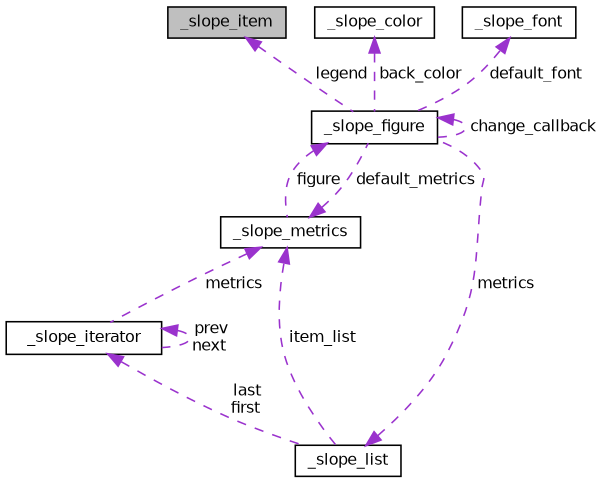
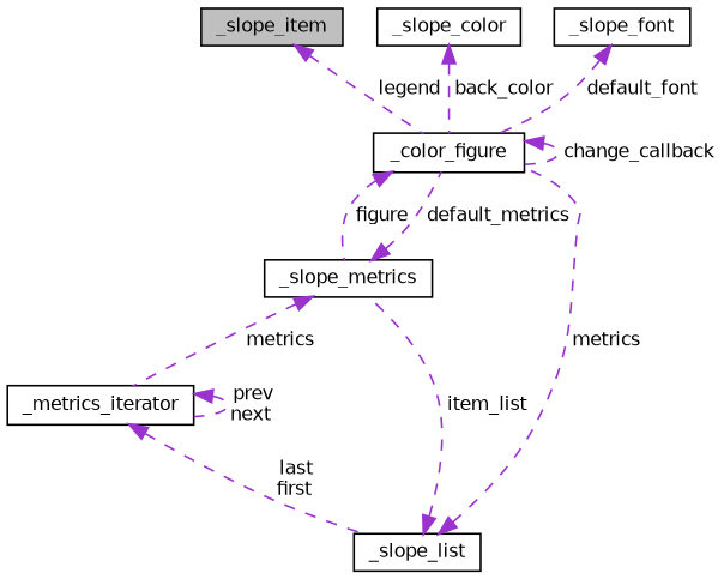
  digraph {
    node [color=black fillcolor=white fontname=Helvetica fontsize=10 shape=record style=filled]
    edge [color=darkorchid3 dir=back fontname=Helvetica fontsize=10 labelfontname=Helvetica labelfontsize=10 style=dashed]
    n1 [fillcolor=grey75 fontcolor=black height=0.2 label=_slope_item width=0.4]
-   n2 [height=0.2 label=_slope_figure width=0.4]
+   n2 [height=0.2 label=_color_figure width=0.4]
    n3 [height=0.2 label=_slope_metrics width=0.4]
-   n4 [height=0.2 label=_slope_iterator width=0.4]
+   n4 [height=0.2 label=_metrics_iterator width=0.4]
    n5 [height=0.2 label=_slope_list width=0.4]
    n6 [height=0.2 label=_slope_color width=0.4]
    n7 [height=0.2 label=_slope_font width=0.4]
    n1 -> n2 [label=" legend"]
    n2 -> n2 [label=" change_callback"]
    n2 -> n3 [label=" figure"]
    n3 -> n2 [label=" default_metrics"]
    n3 -> n4 [label=" metrics"]
    n4 -> n4 [label=" prev\nnext"]
    n4 -> n5 [label=" last\nfirst"]
    n5 -> n2 [label=" metrics"]
-   n3 -> n5 [label=" item_list"]
+   n5 -> n3 [label=" item_list"]
    n6 -> n2 [label=" back_color"]
    n7 -> n2 [label=" default_font"]
  }
